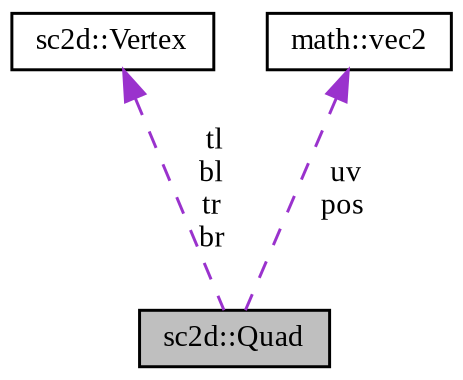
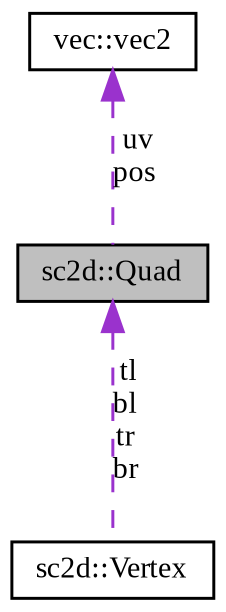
  digraph {
    fontname="Liberation Serif"
    node [color=black fillcolor=white fontname="Liberation Serif" fontsize=10 shape=record style=filled]
    edge [color=darkorchid3 dir=back fontname="Liberation Serif" fontsize=10 labelfontname=Helvetica labelfontsize=10 style=dashed]
    n1 [fillcolor=grey75 fontcolor=black height=0.2 label="sc2d::Quad" width=0.4]
    n2 [height=0.2 label="sc2d::Vertex" width=0.4]
-   n3 [height=0.2 label="math::vec2" width=0.4]
-   n2 -> n1 [label=" tl\nbl\ntr\nbr"]
+   n3 [height=0.2 label="vec::vec2" width=0.4]
+   n1 -> n2 [label=" tl\nbl\ntr\nbr"]
    n3 -> n1 [label=" uv\npos"]
  }
